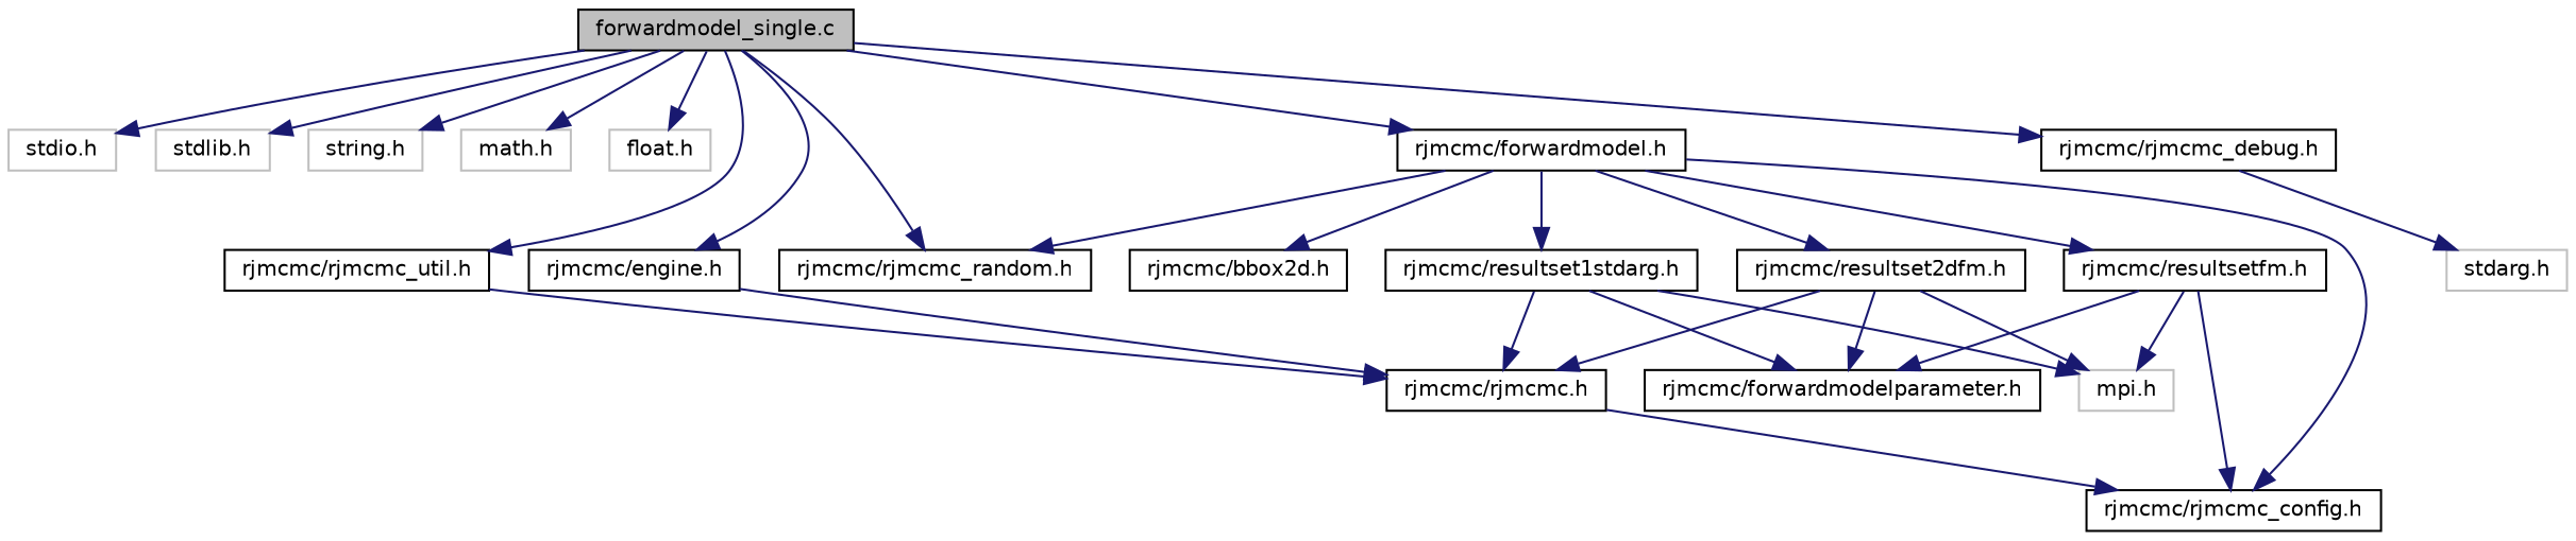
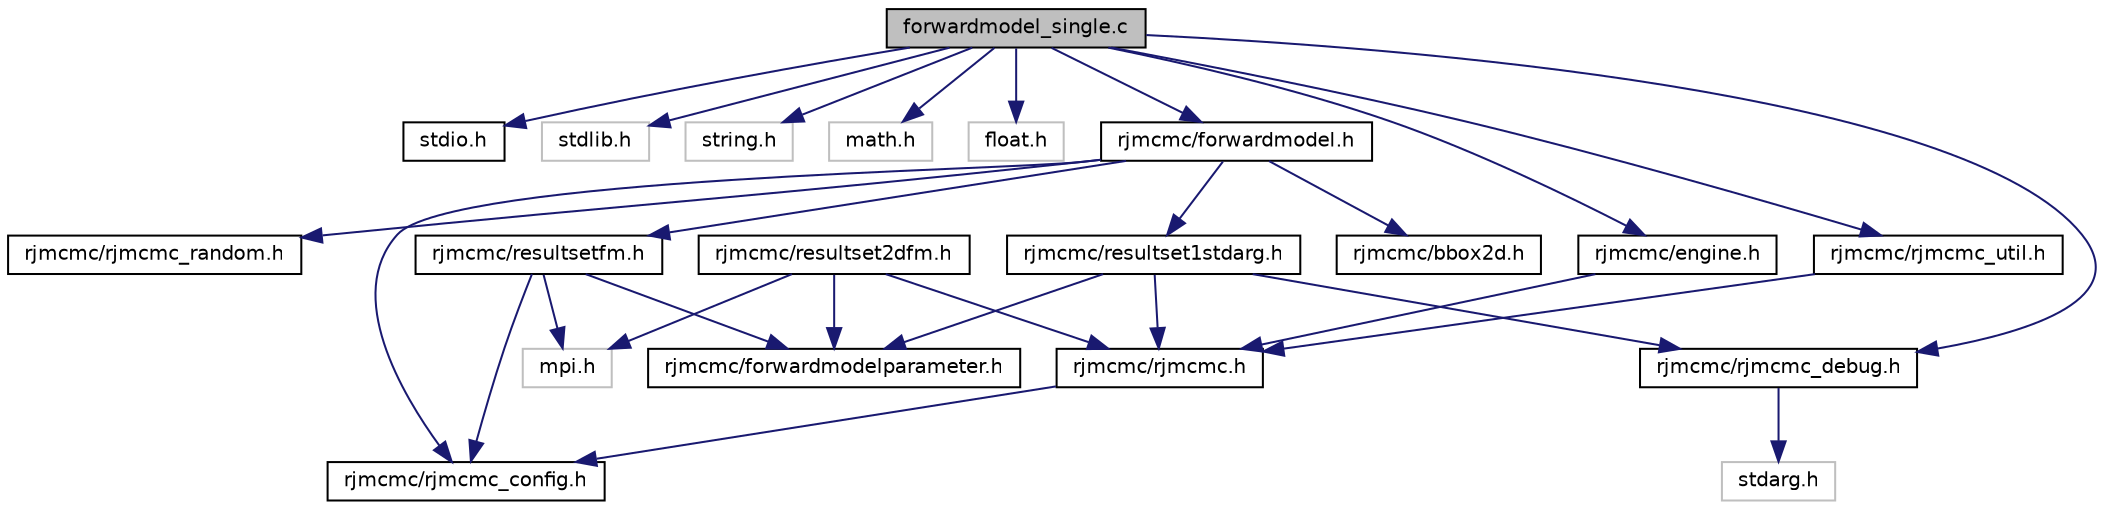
  digraph {
    fontname="DejaVu Sans"
    node [color=black fillcolor=white fontname="DejaVu Sans" fontsize=10 shape=record style=filled]
    edge [color=midnightblue fontname="DejaVu Sans" fontsize=10 labelfontname="FreeSans.ttf" labelfontsize=10 style=solid]
    n1 [fillcolor=grey75 fontcolor=black height=0.2 label="forwardmodel_single.c" width=0.4]
-   n2 [color=grey75 height=0.2 label="stdio.h" width=0.4]
+   n2 [height=0.2 label="stdio.h" width=0.4]
    n3 [color=grey75 height=0.2 label="stdlib.h" width=0.4]
    n4 [color=grey75 height=0.2 label="string.h" width=0.4]
    n5 [color=grey75 height=0.2 label="math.h" width=0.4]
    n6 [color=grey75 height=0.2 label="float.h" width=0.4]
    n7 [height=0.2 label="rjmcmc/forwardmodel.h" width=0.4]
    n8 [height=0.2 label="rjmcmc/rjmcmc_random.h" width=0.4]
    n9 [height=0.2 label="rjmcmc/engine.h" width=0.4]
    n10 [height=0.2 label="rjmcmc/rjmcmc_util.h" width=0.4]
    n11 [height=0.2 label="rjmcmc/rjmcmc_debug.h" width=0.4]
    n12 [height=0.2 label="rjmcmc/rjmcmc_config.h" width=0.4]
    n13 [height=0.2 label="rjmcmc/resultsetfm.h" width=0.4]
    n14 [height=0.2 label="rjmcmc/resultset1stdarg.h" width=0.4]
    n15 [height=0.2 label="rjmcmc/resultset2dfm.h" width=0.4]
    n16 [height=0.2 label="rjmcmc/bbox2d.h" width=0.4]
    n17 [height=0.2 label="rjmcmc/rjmcmc.h" width=0.4]
    n18 [color=grey75 height=0.2 label="stdarg.h" width=0.4]
    n19 [height=0.2 label="rjmcmc/forwardmodelparameter.h" width=0.4]
    n20 [color=grey75 height=0.2 label="mpi.h" width=0.4]
    n1 -> n2
    n1 -> n3
    n1 -> n4
    n1 -> n5
    n1 -> n6
    n1 -> n7
-   n1 -> n8
    n1 -> n9
    n1 -> n10
    n1 -> n11
    n7 -> n8
    n7 -> n12
    n7 -> n13
    n7 -> n14
-   n7 -> n15
    n7 -> n16
    n9 -> n17
    n10 -> n17
    n11 -> n18
    n13 -> n12
    n13 -> n19
    n13 -> n20
    n14 -> n17
    n14 -> n19
-   n14 -> n20
+   n14 -> n11
    n15 -> n17
    n15 -> n19
    n15 -> n20
    n17 -> n12
  }
